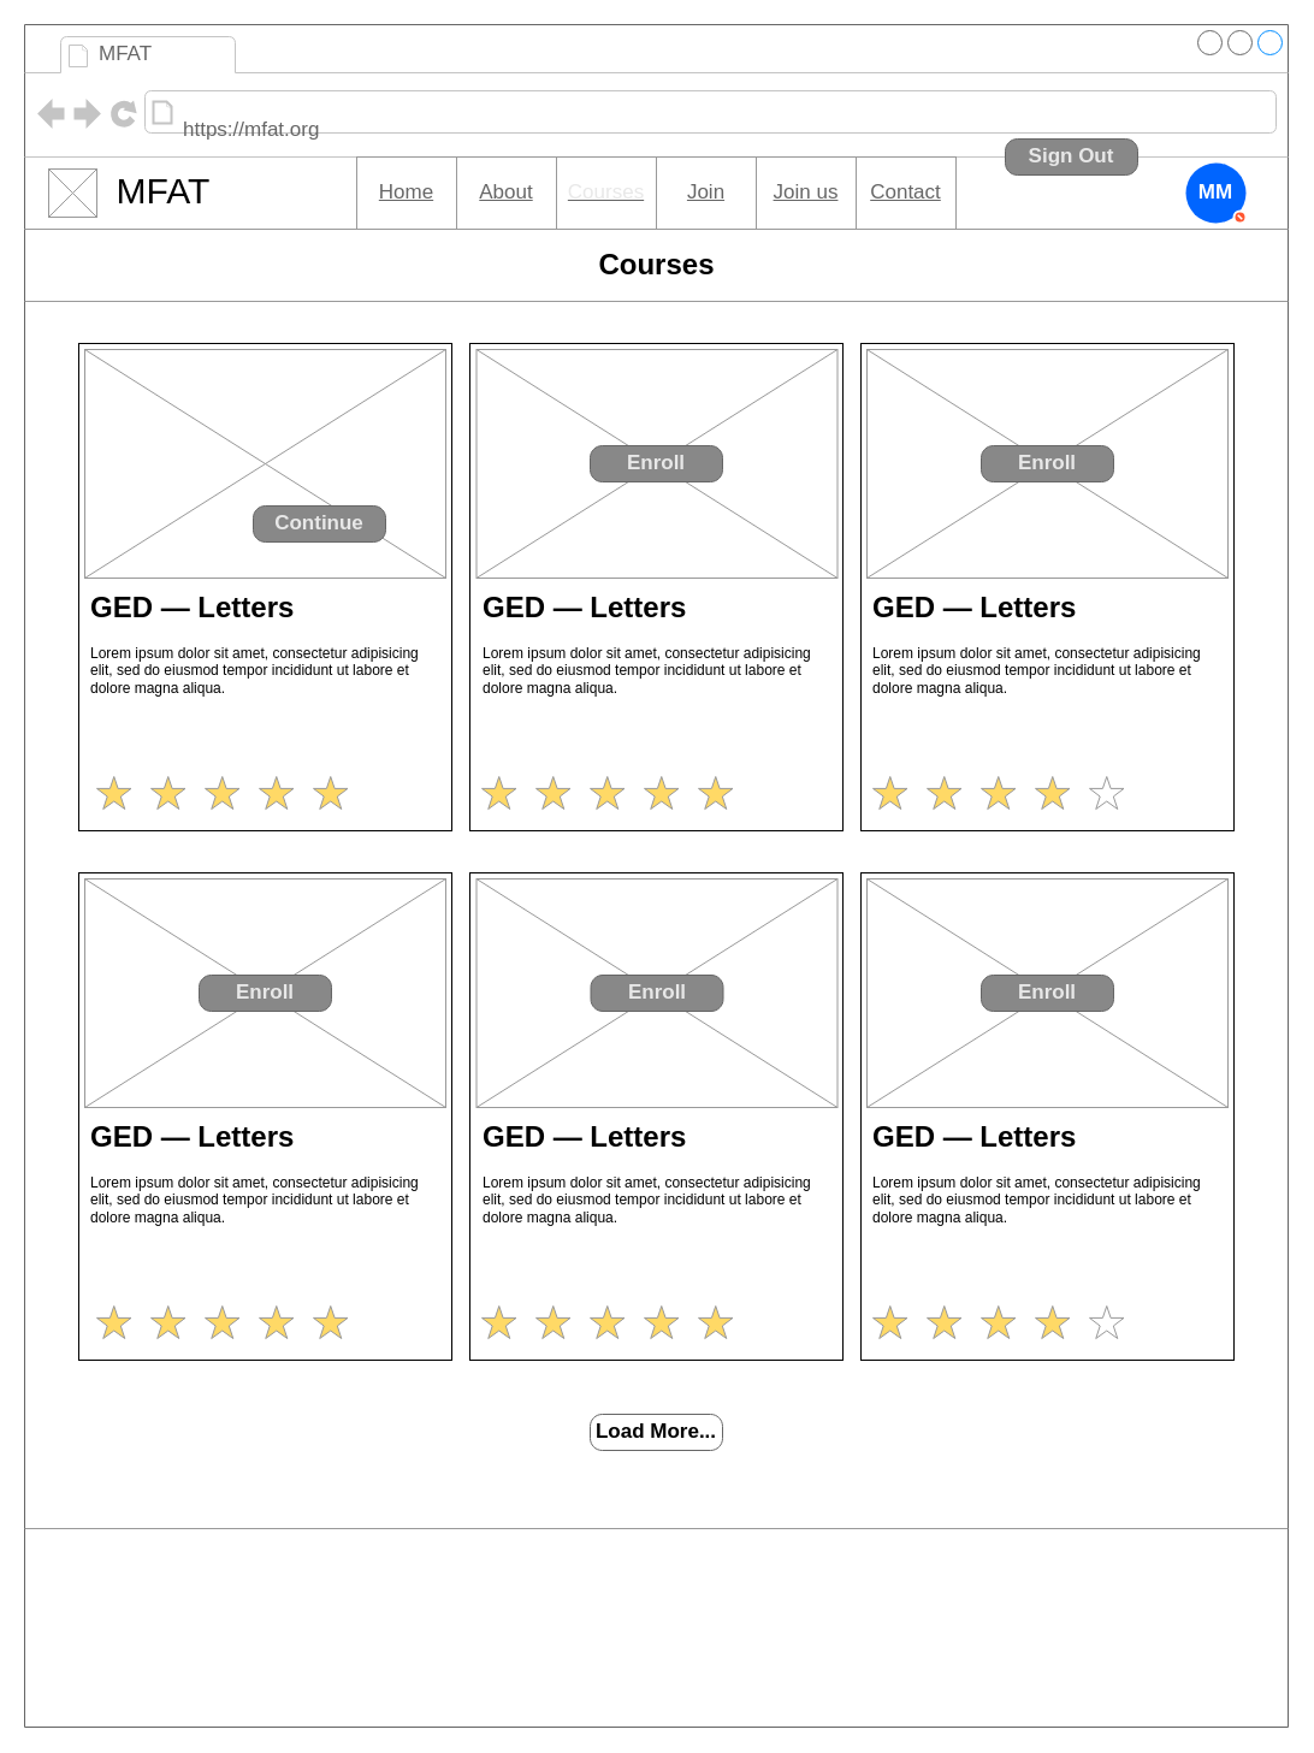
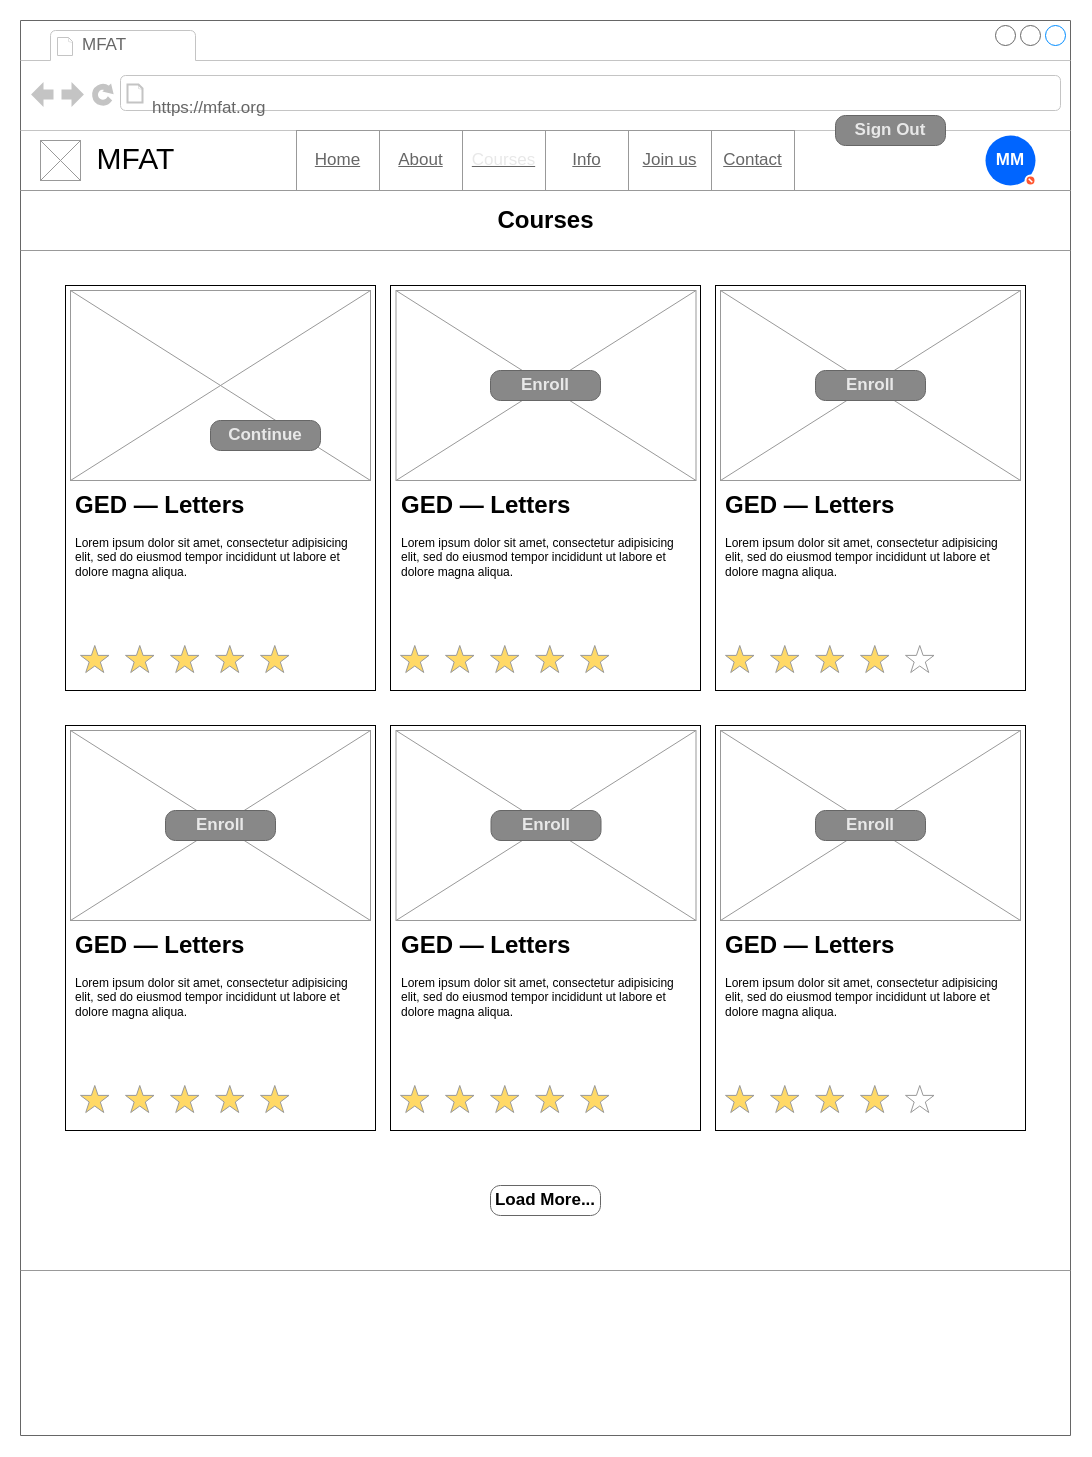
  <mxCell id="0" />
  <mxCell id="1" parent="0" />
  <mxCell id="2" value="" style="strokeWidth=1;shadow=0;dashed=0;align=center;html=1;shape=mxgraph.mockup.containers.browserWindow;rSize=0;strokeColor=#666666;mainText=,;recursiveResize=0;rounded=0;labelBackgroundColor=none;fontFamily=Verdana;fontSize=12" parent="1" vertex="1"><mxGeometry x="20" y="20" width="1050" height="1415" as="geometry" /></mxCell>
  <mxCell id="3" value="MFAT" style="strokeWidth=1;shadow=0;dashed=0;align=center;html=1;shape=mxgraph.mockup.containers.anchor;fontSize=17;fontColor=#666666;align=left;" parent="2" vertex="1"><mxGeometry x="60" y="12" width="110" height="26" as="geometry" /></mxCell>
  <mxCell id="4" value="https://mfat.org" style="strokeWidth=1;shadow=0;dashed=0;align=center;html=1;shape=mxgraph.mockup.containers.anchor;rSize=0;fontSize=17;fontColor=#666666;align=left;" parent="2" vertex="1"><mxGeometry x="130" y="75" width="250" height="26" as="geometry" /></mxCell>
  <mxCell id="5" value="MFAT" style="text;html=1;points=[];align=center;verticalAlign=middle;spacingTop=-4;fontSize=30;fontFamily=Helvetica;" parent="2" vertex="1"><mxGeometry x="71.25" y="122.5" width="87.5" height="35" as="geometry" /></mxCell>
  <mxCell id="6" value="" style="verticalLabelPosition=bottom;shadow=0;dashed=0;align=center;html=1;verticalAlign=top;strokeWidth=1;shape=mxgraph.mockup.markup.line;strokeColor=#999999;rounded=0;labelBackgroundColor=none;fillColor=#ffffff;fontFamily=Verdana;fontSize=12;fontColor=#000000;" parent="2" vertex="1"><mxGeometry y="160" width="1050" height="20" as="geometry" /></mxCell>
  <mxCell id="7" value="Sign Out" style="strokeWidth=1;shadow=0;dashed=0;align=center;html=1;shape=mxgraph.mockup.buttons.button;strokeColor=#666666;mainText=;buttonStyle=round;fontSize=17;fontStyle=1;fillColor=#888888;whiteSpace=wrap;rounded=0;labelBackgroundColor=none;fillStyle=solid;fontColor=#E8E8E8;" parent="2" vertex="1"><mxGeometry x="815" y="95" width="110" height="30" as="geometry" /></mxCell>
  <mxCell id="8" value="" style="verticalLabelPosition=bottom;shadow=0;dashed=0;align=center;html=1;verticalAlign=top;strokeWidth=1;shape=mxgraph.mockup.graphics.simpleIcon;strokeColor=#999999;fillColor=#ffffff;rounded=0;labelBackgroundColor=none;fontFamily=Verdana;fontSize=12;fontColor=#000000;" parent="2" vertex="1"><mxGeometry x="20" y="120" width="40" height="40" as="geometry" /></mxCell>
  <mxCell id="9" value="" style="strokeWidth=1;shadow=0;dashed=0;align=center;html=1;shape=mxgraph.mockup.forms.rrect;rSize=0;strokeColor=#999999;" parent="2" vertex="1"><mxGeometry x="276" y="110" width="498" height="60" as="geometry" /></mxCell>
  <mxCell id="10" value="&lt;u&gt;Home&lt;/u&gt;" style="strokeColor=inherit;fillColor=inherit;gradientColor=inherit;strokeWidth=1;shadow=0;dashed=0;align=center;html=1;shape=mxgraph.mockup.forms.rrect;rSize=0;fontSize=17;fontColor=#666666;whiteSpace=wrap;" parent="9" vertex="1"><mxGeometry width="83" height="60" as="geometry" /></mxCell>
  <mxCell id="11" value="&lt;u&gt;About&lt;/u&gt;" style="strokeColor=inherit;fillColor=inherit;gradientColor=inherit;strokeWidth=1;shadow=0;dashed=0;align=center;html=1;shape=mxgraph.mockup.forms.rrect;rSize=0;fontSize=17;fontColor=#666666;whiteSpace=wrap;" parent="9" vertex="1"><mxGeometry x="83" width="83" height="60" as="geometry" /></mxCell>
  <mxCell id="12" value="&lt;u&gt;&lt;font color=&quot;#e8e8e8&quot;&gt;Courses&lt;/font&gt;&lt;/u&gt;" style="strokeColor=inherit;fillColor=inherit;gradientColor=inherit;strokeWidth=1;shadow=0;dashed=0;align=center;html=1;shape=mxgraph.mockup.forms.rrect;rSize=0;fontSize=17;fontColor=#666666;whiteSpace=wrap;" parent="9" vertex="1"><mxGeometry x="166" width="83" height="60" as="geometry" /></mxCell>
- <mxCell id="13" value="&lt;u&gt;Join&lt;/u&gt;" style="strokeColor=inherit;fillColor=inherit;gradientColor=inherit;strokeWidth=1;shadow=0;dashed=0;align=center;html=1;shape=mxgraph.mockup.forms.rrect;rSize=0;fontSize=17;fontColor=#666666;whiteSpace=wrap;" parent="9" vertex="1"><mxGeometry x="249" width="83" height="60" as="geometry" /></mxCell>
+ <mxCell id="13" value="&lt;u&gt;Info&lt;/u&gt;" style="strokeColor=inherit;fillColor=inherit;gradientColor=inherit;strokeWidth=1;shadow=0;dashed=0;align=center;html=1;shape=mxgraph.mockup.forms.rrect;rSize=0;fontSize=17;fontColor=#666666;whiteSpace=wrap;" parent="9" vertex="1"><mxGeometry x="249" width="83" height="60" as="geometry" /></mxCell>
  <mxCell id="14" value="&lt;u&gt;Join us&lt;/u&gt;" style="strokeColor=inherit;fillColor=inherit;gradientColor=inherit;strokeWidth=1;shadow=0;dashed=0;align=center;html=1;shape=mxgraph.mockup.forms.rrect;rSize=0;fontSize=17;fontColor=#666666;whiteSpace=wrap;" parent="9" vertex="1"><mxGeometry x="332" width="83" height="60" as="geometry" /></mxCell>
  <mxCell id="15" value="&lt;u&gt;Contact&lt;/u&gt;" style="strokeColor=inherit;fillColor=inherit;gradientColor=inherit;strokeWidth=1;shadow=0;dashed=0;align=center;html=1;shape=mxgraph.mockup.forms.rrect;rSize=0;fontSize=17;fontColor=#666666;whiteSpace=wrap;" parent="9" vertex="1"><mxGeometry x="415" width="83" height="60" as="geometry" /></mxCell>
  <mxCell id="16" value="" style="verticalLabelPosition=bottom;shadow=0;dashed=0;align=center;html=1;verticalAlign=top;strokeWidth=1;shape=mxgraph.mockup.markup.line;strokeColor=#999999;rounded=0;labelBackgroundColor=none;fillColor=#ffffff;fontFamily=Verdana;fontSize=12;fontColor=#000000;" parent="2" vertex="1"><mxGeometry y="160" width="1050" height="20" as="geometry" /></mxCell>
  <mxCell id="17" value="&lt;b style=&quot;font-size: 24px;&quot;&gt;&lt;font style=&quot;font-size: 24px;&quot;&gt;Courses&lt;br&gt;&lt;/font&gt;&lt;/b&gt;" style="text;html=1;strokeColor=none;fillColor=none;align=center;verticalAlign=middle;whiteSpace=wrap;rounded=0;fontSize=24;" parent="2" vertex="1"><mxGeometry x="418" y="175" width="215" height="50" as="geometry" /></mxCell>
  <mxCell id="18" value="" style="verticalLabelPosition=bottom;shadow=0;dashed=0;align=center;html=1;verticalAlign=top;strokeWidth=1;shape=mxgraph.mockup.markup.line;strokeColor=#999999;rounded=0;labelBackgroundColor=none;fillColor=#ffffff;fontFamily=Verdana;fontSize=12;fontColor=#000000;" parent="2" vertex="1"><mxGeometry y="220" width="1050" height="20" as="geometry" /></mxCell>
  <mxCell id="19" value="" style="whiteSpace=wrap;html=1;" parent="2" vertex="1"><mxGeometry x="45" y="265" width="310" height="405" as="geometry" /></mxCell>
  <mxCell id="20" value="" style="whiteSpace=wrap;html=1;" parent="2" vertex="1"><mxGeometry x="370" y="265" width="310" height="405" as="geometry" /></mxCell>
  <mxCell id="21" value="" style="whiteSpace=wrap;html=1;" parent="2" vertex="1"><mxGeometry x="695" y="265" width="310" height="405" as="geometry" /></mxCell>
  <mxCell id="22" value="" style="verticalLabelPosition=bottom;shadow=0;dashed=0;align=center;html=1;verticalAlign=top;strokeWidth=1;shape=mxgraph.mockup.graphics.simpleIcon;strokeColor=#999999;fillColor=#ffffff;rounded=0;labelBackgroundColor=none;fontFamily=Verdana;fontSize=12;fontColor=#000000;" parent="2" vertex="1"><mxGeometry x="50" y="270" width="300" height="190" as="geometry" /></mxCell>
  <mxCell id="23" value="" style="verticalLabelPosition=bottom;shadow=0;dashed=0;align=center;html=1;verticalAlign=top;strokeWidth=1;shape=mxgraph.mockup.graphics.simpleIcon;strokeColor=#999999;fillColor=#ffffff;rounded=0;labelBackgroundColor=none;fontFamily=Verdana;fontSize=12;fontColor=#000000;" parent="2" vertex="1"><mxGeometry x="375.5" y="270" width="300" height="190" as="geometry" /></mxCell>
  <mxCell id="24" value="" style="verticalLabelPosition=bottom;shadow=0;dashed=0;align=center;html=1;verticalAlign=top;strokeWidth=1;shape=mxgraph.mockup.graphics.simpleIcon;strokeColor=#999999;fillColor=#ffffff;rounded=0;labelBackgroundColor=none;fontFamily=Verdana;fontSize=12;fontColor=#000000;" parent="2" vertex="1"><mxGeometry x="700" y="270" width="300" height="190" as="geometry" /></mxCell>
  <mxCell id="25" value="&lt;h1&gt;GED — Letters&lt;/h1&gt;&lt;p&gt;Lorem ipsum dolor sit amet, consectetur adipisicing elit, sed do eiusmod tempor incididunt ut labore et dolore magna aliqua.&lt;/p&gt;" style="text;html=1;strokeColor=none;fillColor=none;spacing=5;spacingTop=-20;whiteSpace=wrap;overflow=hidden;rounded=0;" parent="2" vertex="1"><mxGeometry x="50" y="465" width="300" height="120" as="geometry" /></mxCell>
  <mxCell id="26" value="&lt;h1&gt;GED — Letters&lt;/h1&gt;&lt;p&gt;Lorem ipsum dolor sit amet, consectetur adipisicing elit, sed do eiusmod tempor incididunt ut labore et dolore magna aliqua.&lt;/p&gt;" style="text;html=1;strokeColor=none;fillColor=none;spacing=5;spacingTop=-20;whiteSpace=wrap;overflow=hidden;rounded=0;" parent="2" vertex="1"><mxGeometry x="375.5" y="465" width="300" height="120" as="geometry" /></mxCell>
  <mxCell id="27" value="&lt;h1&gt;GED — Letters&lt;/h1&gt;&lt;p&gt;Lorem ipsum dolor sit amet, consectetur adipisicing elit, sed do eiusmod tempor incididunt ut labore et dolore magna aliqua.&lt;/p&gt;" style="text;html=1;strokeColor=none;fillColor=none;spacing=5;spacingTop=-20;whiteSpace=wrap;overflow=hidden;rounded=0;" parent="2" vertex="1"><mxGeometry x="700" y="465" width="300" height="120" as="geometry" /></mxCell>
  <mxCell id="28" value="" style="verticalLabelPosition=bottom;shadow=0;dashed=0;align=center;html=1;verticalAlign=top;strokeWidth=1;shape=mxgraph.mockup.misc.rating;strokeColor=#999999;fillColor=#FFD966;emptyFillColor=#ffffff;grade=5;ratingScale=5;ratingStyle=star;" parent="2" vertex="1"><mxGeometry x="60" y="625" width="225" height="30" as="geometry" /></mxCell>
  <mxCell id="29" value="" style="verticalLabelPosition=bottom;shadow=0;dashed=0;align=center;html=1;verticalAlign=top;strokeWidth=1;shape=mxgraph.mockup.misc.rating;strokeColor=#999999;fillColor=#FFD966;emptyFillColor=#ffffff;grade=5;ratingScale=5;ratingStyle=star;" parent="2" vertex="1"><mxGeometry x="380" y="625" width="225" height="30" as="geometry" /></mxCell>
  <mxCell id="30" value="" style="verticalLabelPosition=bottom;shadow=0;dashed=0;align=center;html=1;verticalAlign=top;strokeWidth=1;shape=mxgraph.mockup.misc.rating;strokeColor=#999999;fillColor=#FFD966;emptyFillColor=#ffffff;grade=4;ratingScale=5;ratingStyle=star;" parent="2" vertex="1"><mxGeometry x="705" y="625" width="225" height="30" as="geometry" /></mxCell>
  <mxCell id="31" value="" style="verticalLabelPosition=bottom;shadow=0;dashed=0;align=center;html=1;verticalAlign=top;strokeWidth=1;shape=mxgraph.mockup.markup.line;strokeColor=#999999;rounded=0;labelBackgroundColor=none;fillColor=#ffffff;fontFamily=Verdana;fontSize=12;fontColor=#000000;" parent="2" vertex="1"><mxGeometry y="1240" width="1050" height="20" as="geometry" /></mxCell>
  <mxCell id="32" value="" style="whiteSpace=wrap;html=1;" vertex="1" parent="2"><mxGeometry x="45" y="705" width="310" height="405" as="geometry" /></mxCell>
  <mxCell id="33" value="" style="whiteSpace=wrap;html=1;" vertex="1" parent="2"><mxGeometry x="370" y="705" width="310" height="405" as="geometry" /></mxCell>
  <mxCell id="34" value="" style="whiteSpace=wrap;html=1;" vertex="1" parent="2"><mxGeometry x="695" y="705" width="310" height="405" as="geometry" /></mxCell>
  <mxCell id="35" value="" style="verticalLabelPosition=bottom;shadow=0;dashed=0;align=center;html=1;verticalAlign=top;strokeWidth=1;shape=mxgraph.mockup.graphics.simpleIcon;strokeColor=#999999;fillColor=#ffffff;rounded=0;labelBackgroundColor=none;fontFamily=Verdana;fontSize=12;fontColor=#000000;" vertex="1" parent="2"><mxGeometry x="50" y="710" width="300" height="190" as="geometry" /></mxCell>
  <mxCell id="36" value="" style="verticalLabelPosition=bottom;shadow=0;dashed=0;align=center;html=1;verticalAlign=top;strokeWidth=1;shape=mxgraph.mockup.graphics.simpleIcon;strokeColor=#999999;fillColor=#ffffff;rounded=0;labelBackgroundColor=none;fontFamily=Verdana;fontSize=12;fontColor=#000000;" vertex="1" parent="2"><mxGeometry x="375.5" y="710" width="300" height="190" as="geometry" /></mxCell>
  <mxCell id="37" value="" style="verticalLabelPosition=bottom;shadow=0;dashed=0;align=center;html=1;verticalAlign=top;strokeWidth=1;shape=mxgraph.mockup.graphics.simpleIcon;strokeColor=#999999;fillColor=#ffffff;rounded=0;labelBackgroundColor=none;fontFamily=Verdana;fontSize=12;fontColor=#000000;" vertex="1" parent="2"><mxGeometry x="700" y="710" width="300" height="190" as="geometry" /></mxCell>
  <mxCell id="38" value="&lt;h1&gt;GED — Letters&lt;/h1&gt;&lt;p&gt;Lorem ipsum dolor sit amet, consectetur adipisicing elit, sed do eiusmod tempor incididunt ut labore et dolore magna aliqua.&lt;/p&gt;" style="text;html=1;strokeColor=none;fillColor=none;spacing=5;spacingTop=-20;whiteSpace=wrap;overflow=hidden;rounded=0;" vertex="1" parent="2"><mxGeometry x="50" y="905" width="300" height="120" as="geometry" /></mxCell>
  <mxCell id="39" value="&lt;h1&gt;GED — Letters&lt;/h1&gt;&lt;p&gt;Lorem ipsum dolor sit amet, consectetur adipisicing elit, sed do eiusmod tempor incididunt ut labore et dolore magna aliqua.&lt;/p&gt;" style="text;html=1;strokeColor=none;fillColor=none;spacing=5;spacingTop=-20;whiteSpace=wrap;overflow=hidden;rounded=0;" vertex="1" parent="2"><mxGeometry x="375.5" y="905" width="300" height="120" as="geometry" /></mxCell>
  <mxCell id="40" value="&lt;h1&gt;GED — Letters&lt;/h1&gt;&lt;p&gt;Lorem ipsum dolor sit amet, consectetur adipisicing elit, sed do eiusmod tempor incididunt ut labore et dolore magna aliqua.&lt;/p&gt;" style="text;html=1;strokeColor=none;fillColor=none;spacing=5;spacingTop=-20;whiteSpace=wrap;overflow=hidden;rounded=0;" vertex="1" parent="2"><mxGeometry x="700" y="905" width="300" height="120" as="geometry" /></mxCell>
  <mxCell id="41" value="" style="verticalLabelPosition=bottom;shadow=0;dashed=0;align=center;html=1;verticalAlign=top;strokeWidth=1;shape=mxgraph.mockup.misc.rating;strokeColor=#999999;fillColor=#FFD966;emptyFillColor=#ffffff;grade=5;ratingScale=5;ratingStyle=star;" vertex="1" parent="2"><mxGeometry x="60" y="1065" width="225" height="30" as="geometry" /></mxCell>
  <mxCell id="42" value="" style="verticalLabelPosition=bottom;shadow=0;dashed=0;align=center;html=1;verticalAlign=top;strokeWidth=1;shape=mxgraph.mockup.misc.rating;strokeColor=#999999;fillColor=#FFD966;emptyFillColor=#ffffff;grade=5;ratingScale=5;ratingStyle=star;" vertex="1" parent="2"><mxGeometry x="380" y="1065" width="225" height="30" as="geometry" /></mxCell>
  <mxCell id="43" value="" style="verticalLabelPosition=bottom;shadow=0;dashed=0;align=center;html=1;verticalAlign=top;strokeWidth=1;shape=mxgraph.mockup.misc.rating;strokeColor=#999999;fillColor=#FFD966;emptyFillColor=#ffffff;grade=4;ratingScale=5;ratingStyle=star;" vertex="1" parent="2"><mxGeometry x="705" y="1065" width="225" height="30" as="geometry" /></mxCell>
- <mxCell id="44" value="Load More..." style="strokeWidth=1;shadow=0;dashed=0;align=center;html=1;shape=mxgraph.mockup.buttons.button;strokeColor=#666666;mainText=;buttonStyle=round;fontSize=17;fontStyle=1;fillColor=none;whiteSpace=wrap;rounded=0;labelBackgroundColor=none;" vertex="1" parent="2"><mxGeometry x="470" y="1155" width="110" height="30" as="geometry" /></mxCell>
+ <mxCell id="44" value="Load More..." style="strokeWidth=1;shadow=0;dashed=0;align=center;html=1;shape=mxgraph.mockup.buttons.button;strokeColor=#666666;mainText=;buttonStyle=round;fontSize=17;fontStyle=1;fillColor=none;whiteSpace=wrap;rounded=0;labelBackgroundColor=none;" vertex="1" parent="2"><mxGeometry x="470" y="1165" width="110" height="30" as="geometry" /></mxCell>
  <mxCell id="45" value="Continue" style="strokeWidth=1;shadow=0;dashed=0;align=center;html=1;shape=mxgraph.mockup.buttons.button;strokeColor=#666666;mainText=;buttonStyle=round;fontSize=17;fontStyle=1;fillColor=#888888;whiteSpace=wrap;rounded=0;labelBackgroundColor=none;fillStyle=solid;fontColor=#E8E8E8;" vertex="1" parent="2"><mxGeometry x="190" y="400" width="110" height="30" as="geometry" /></mxCell>
  <mxCell id="46" value="Enroll" style="strokeWidth=1;shadow=0;dashed=0;align=center;html=1;shape=mxgraph.mockup.buttons.button;strokeColor=#666666;mainText=;buttonStyle=round;fontSize=17;fontStyle=1;fillColor=#888888;whiteSpace=wrap;rounded=0;labelBackgroundColor=none;fillStyle=solid;fontColor=#E8E8E8;" vertex="1" parent="2"><mxGeometry x="470" y="350" width="110" height="30" as="geometry" /></mxCell>
  <mxCell id="47" value="Enroll" style="strokeWidth=1;shadow=0;dashed=0;align=center;html=1;shape=mxgraph.mockup.buttons.button;strokeColor=#666666;mainText=;buttonStyle=round;fontSize=17;fontStyle=1;fillColor=#888888;whiteSpace=wrap;rounded=0;labelBackgroundColor=none;fillStyle=solid;fontColor=#E8E8E8;" vertex="1" parent="2"><mxGeometry x="795" y="350" width="110" height="30" as="geometry" /></mxCell>
  <mxCell id="48" value="Enroll" style="strokeWidth=1;shadow=0;dashed=0;align=center;html=1;shape=mxgraph.mockup.buttons.button;strokeColor=#666666;mainText=;buttonStyle=round;fontSize=17;fontStyle=1;fillColor=#888888;whiteSpace=wrap;rounded=0;labelBackgroundColor=none;fillStyle=solid;fontColor=#E8E8E8;" vertex="1" parent="2"><mxGeometry x="145" y="790" width="110" height="30" as="geometry" /></mxCell>
  <mxCell id="49" value="Enroll" style="strokeWidth=1;shadow=0;dashed=0;align=center;html=1;shape=mxgraph.mockup.buttons.button;strokeColor=#666666;mainText=;buttonStyle=round;fontSize=17;fontStyle=1;fillColor=#888888;whiteSpace=wrap;rounded=0;labelBackgroundColor=none;fillStyle=solid;fontColor=#E8E8E8;" vertex="1" parent="2"><mxGeometry x="470.5" y="790" width="110" height="30" as="geometry" /></mxCell>
  <mxCell id="50" value="Enroll" style="strokeWidth=1;shadow=0;dashed=0;align=center;html=1;shape=mxgraph.mockup.buttons.button;strokeColor=#666666;mainText=;buttonStyle=round;fontSize=17;fontStyle=1;fillColor=#888888;whiteSpace=wrap;rounded=0;labelBackgroundColor=none;fillStyle=solid;fontColor=#E8E8E8;" vertex="1" parent="2"><mxGeometry x="795" y="790" width="110" height="30" as="geometry" /></mxCell>
  <mxCell id="51" value="MM" style="shape=ellipse;fillColor=#0065FF;strokeColor=none;fontColor=#ffffff;align=center;verticalAlign=middle;whiteSpace=wrap;fontSize=17;fontStyle=1;html=1;sketch=0;" vertex="1" parent="2"><mxGeometry x="965" y="115" width="50" height="50" as="geometry" /></mxCell>
  <mxCell id="52" value="" style="html=1;shadow=0;dashed=0;shape=mxgraph.atlassian.do_not_disturb;fillColor=#FF5630;strokeColor=#ffffff;strokeWidth=2;sketch=0;" vertex="1" parent="51"><mxGeometry x="1" y="1" width="10" height="10" relative="1" as="geometry"><mxPoint x="-10" y="-10" as="offset" /></mxGeometry></mxCell>
